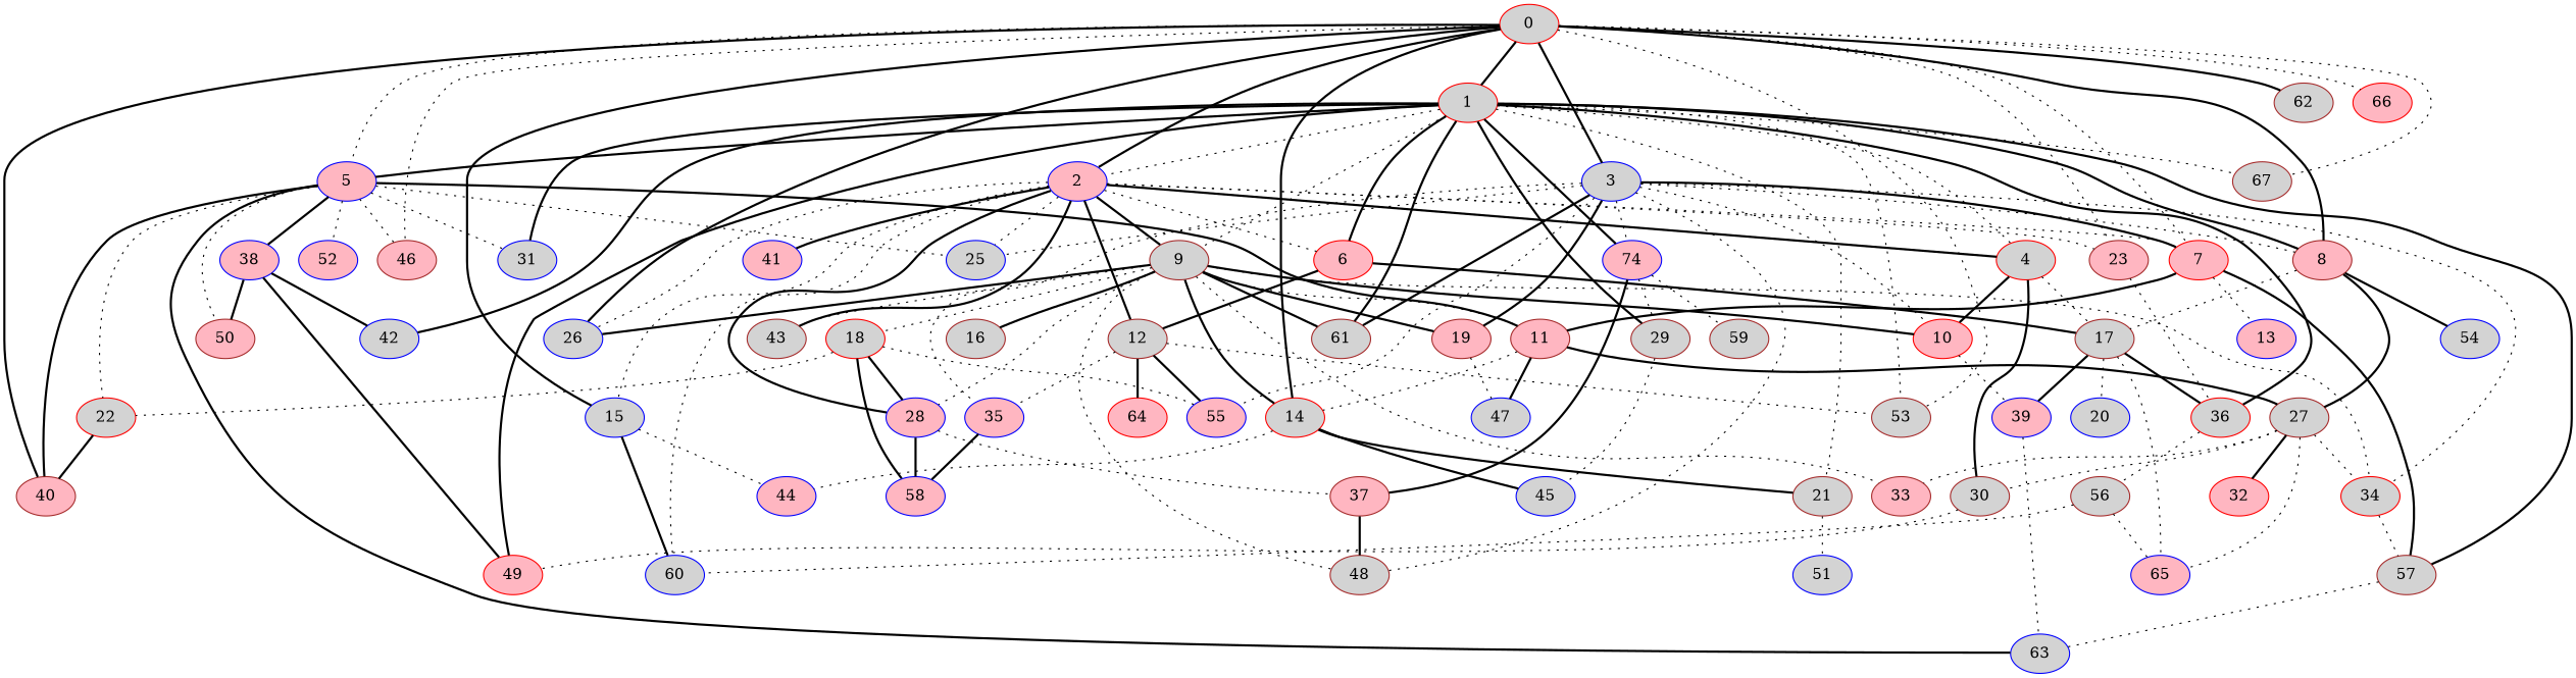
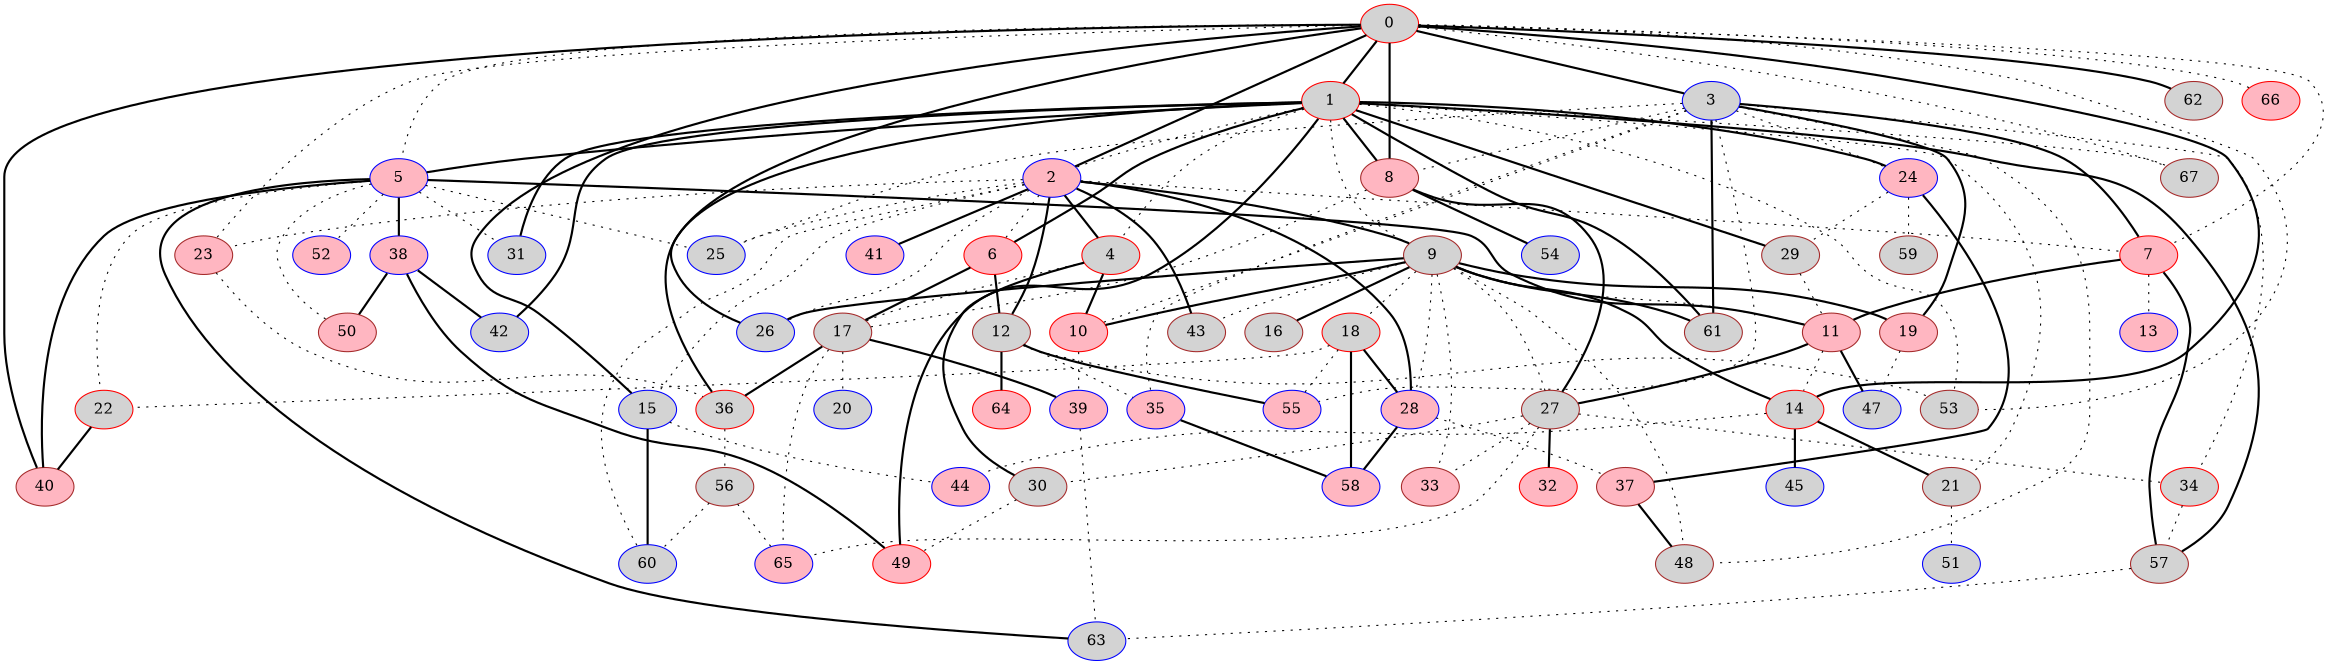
  graph {
    node [color=blue fillcolor=lightgrey style=filled]
    edge [style=dotted]
    0 [color=red]
    1 [color=red]
    2 [fillcolor=lightpink]
    3
    5 [fillcolor=lightpink]
    7 [color=red fillcolor=lightpink]
    8 [color=brown fillcolor=lightpink]
    14 [color=red]
    15
    23 [color=brown fillcolor=lightpink]
    26
    40 [color=brown fillcolor=lightpink]
-   46 [color=brown fillcolor=lightpink]
    53 [color=brown]
    62 [color=brown]
    66 [color=red fillcolor=lightpink]
    67 [color=brown]
    4 [color=red]
    6 [color=red fillcolor=lightpink]
    9 [color=brown]
    21 [color=brown]
-   24 [fillcolor=lightpink label=74]
+   24 [fillcolor=lightpink]
    29 [color=brown]
    31
    36 [color=red]
    42
    49 [color=red fillcolor=lightpink]
    57 [color=brown]
    61 [color=brown]
    12 [color=brown]
    25
    28 [fillcolor=lightpink]
    41 [fillcolor=lightpink]
    43 [color=brown]
    60
    10 [color=red fillcolor=lightpink]
    19 [color=brown fillcolor=lightpink]
    34 [color=red]
    35 [fillcolor=lightpink]
    48 [color=brown]
    55 [fillcolor=lightpink]
    11 [color=brown fillcolor=lightpink]
    22 [color=red]
    38 [fillcolor=lightpink]
    50 [color=brown fillcolor=lightpink]
    52 [fillcolor=lightpink]
    63
    13 [fillcolor=lightpink]
    17 [color=brown]
    27 [color=brown]
    54
    44 [fillcolor=lightpink]
    45
    30 [color=brown]
    16 [color=brown]
    18 [color=red]
    33 [color=brown fillcolor=lightpink]
    51
    37 [color=brown fillcolor=lightpink]
    59 [color=brown]
    56 [color=brown]
    64 [color=red fillcolor=lightpink]
    58 [fillcolor=lightpink]
    39 [fillcolor=lightpink]
    47
    20
    65 [fillcolor=lightpink]
    32 [color=red fillcolor=lightpink]
    0 -- 1 [style=bold]
    0 -- 2 [style=bold]
    0 -- 3 [style=bold]
    0 -- 5
    0 -- 7
    0 -- 8 [style=bold]
    0 -- 14 [style=bold]
    0 -- 15 [style=bold]
    0 -- 23
    0 -- 26 [style=bold]
    0 -- 40 [style=bold]
-   0 -- 46
    0 -- 53
    0 -- 62 [style=bold]
    0 -- 66
    0 -- 67
    1 -- 2
    1 -- 5 [style=bold]
    1 -- 8 [style=bold]
    1 -- 53
    1 -- 67
    1 -- 4
    1 -- 6 [style=bold]
    1 -- 9
    1 -- 21
    1 -- 24 [style=bold]
    1 -- 29 [style=bold]
    1 -- 31 [style=bold]
    1 -- 36 [style=bold]
    1 -- 42 [style=bold]
    1 -- 49 [style=bold]
    1 -- 57 [style=bold]
    1 -- 61 [style=bold]
    2 -- 7
    2 -- 15
    2 -- 23
    2 -- 26
    2 -- 4 [style=bold]
    2 -- 6
    2 -- 9 [style=bold]
    2 -- 12 [style=bold]
    2 -- 25
    2 -- 28 [style=bold]
    2 -- 41 [style=bold]
    2 -- 43 [style=bold]
    2 -- 60
    3 -- 7 [style=bold]
    3 -- 8
    3 -- 24
    3 -- 61 [style=bold]
    3 -- 25
    3 -- 10
    3 -- 19 [style=bold]
    3 -- 34
    3 -- 35
    3 -- 48
    3 -- 55
    5 -- 40 [style=bold]
-   5 -- 46
    5 -- 31
    5 -- 25
    5 -- 11 [style=bold]
    5 -- 22
    5 -- 38 [style=bold]
    5 -- 50
    5 -- 52
    5 -- 63 [style=bold]
    7 -- 57 [style=bold]
    7 -- 11 [style=bold]
    7 -- 13
    8 -- 17
    8 -- 27 [style=bold]
    8 -- 54 [style=bold]
    14 -- 21 [style=bold]
    14 -- 44
    14 -- 45 [style=bold]
    15 -- 60 [style=bold]
    15 -- 44
    23 -- 36
    4 -- 10 [style=bold]
    4 -- 17
    4 -- 30 [style=bold]
    6 -- 12 [style=bold]
    6 -- 17 [style=bold]
    9 -- 14 [style=bold]
    9 -- 26 [style=bold]
    9 -- 61 [style=bold]
    9 -- 28
    9 -- 43
    9 -- 10 [style=bold]
    9 -- 19 [style=bold]
-   9 -- 34
+   9 -- 27
    9 -- 48
    9 -- 11
    9 -- 16 [style=bold]
    9 -- 18
    9 -- 33
    21 -- 51
    24 -- 29
    24 -- 37 [style=bold]
    24 -- 59
-   29 -- 45
+   29 -- 11
    36 -- 56
    57 -- 63
    12 -- 53
    12 -- 35
    12 -- 55 [style=bold]
    12 -- 64 [style=bold]
    28 -- 37
    28 -- 58 [style=bold]
    10 -- 39
    19 -- 47
    34 -- 57
    35 -- 58 [style=bold]
    11 -- 14
    11 -- 27 [style=bold]
    11 -- 47 [style=bold]
    22 -- 40 [style=bold]
    38 -- 42 [style=bold]
    38 -- 49 [style=bold]
    38 -- 50 [style=bold]
    17 -- 36 [style=bold]
    17 -- 39 [style=bold]
    17 -- 20
    17 -- 65
    27 -- 34
    27 -- 30
    27 -- 33
    27 -- 65
    27 -- 32 [style=bold]
    30 -- 49
    18 -- 28 [style=bold]
    18 -- 55
    18 -- 22
    18 -- 58 [style=bold]
    37 -- 48 [style=bold]
    56 -- 60
    56 -- 65
    39 -- 63
  }
